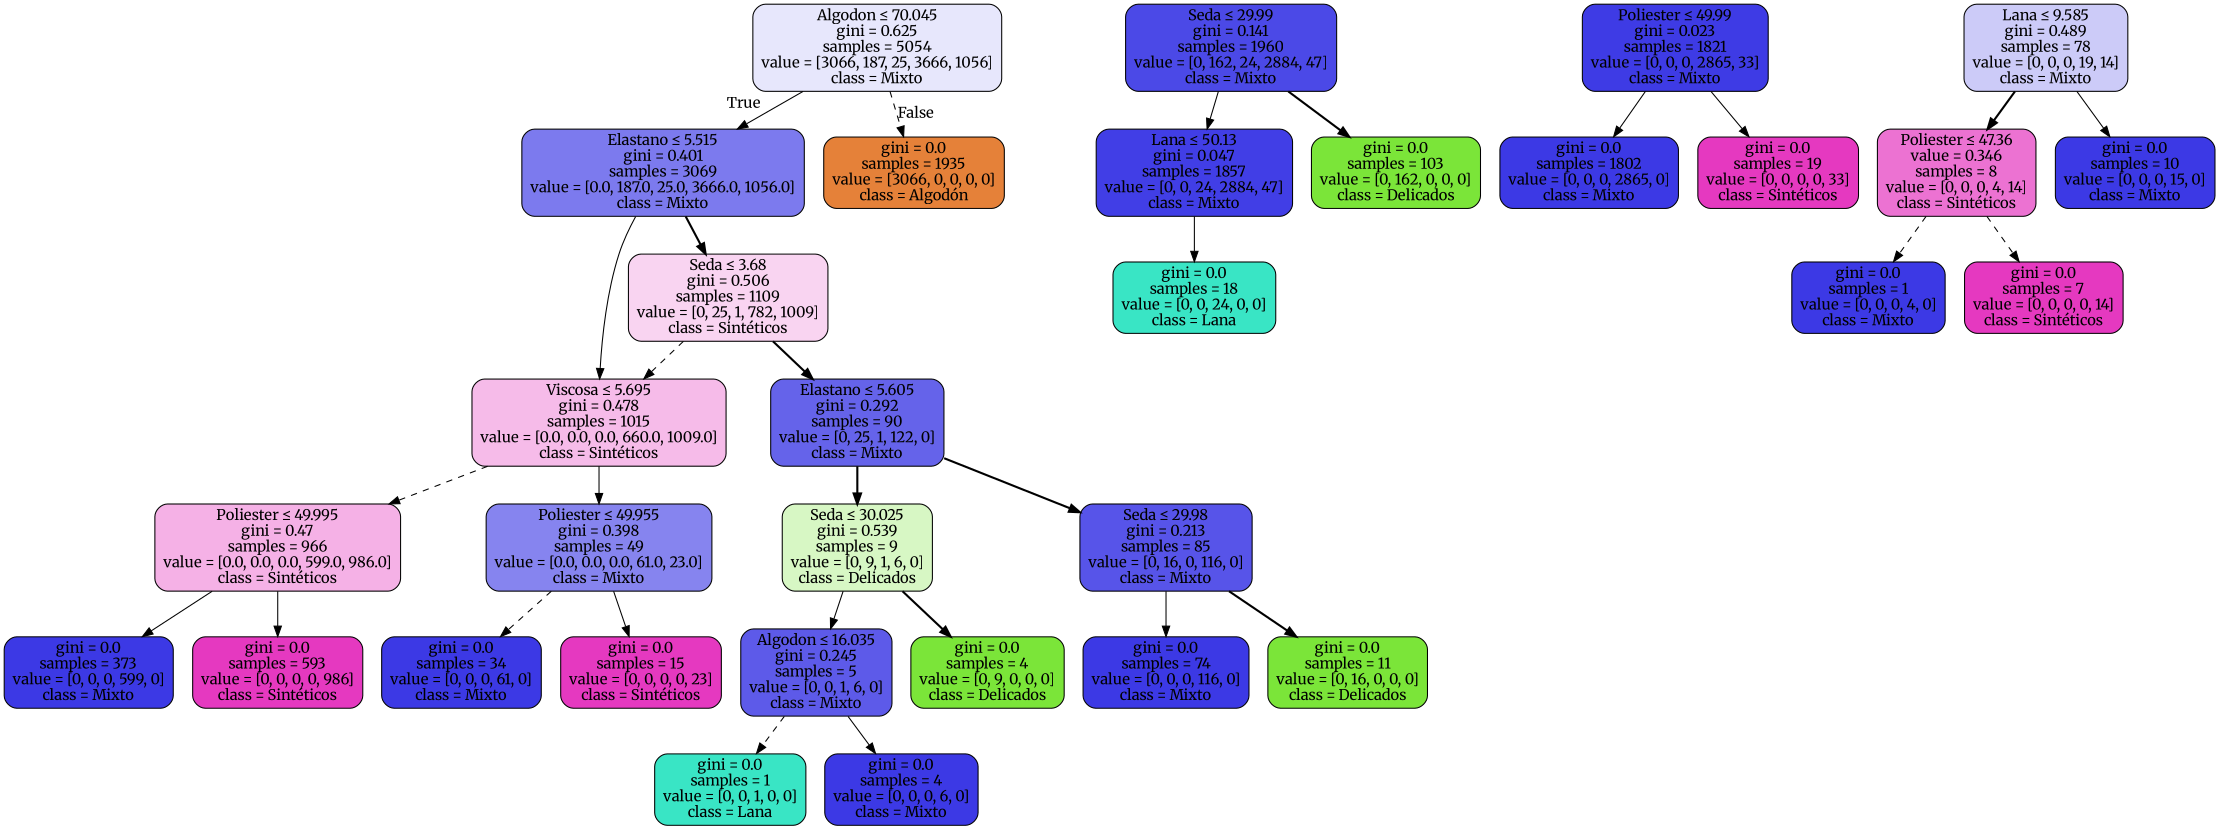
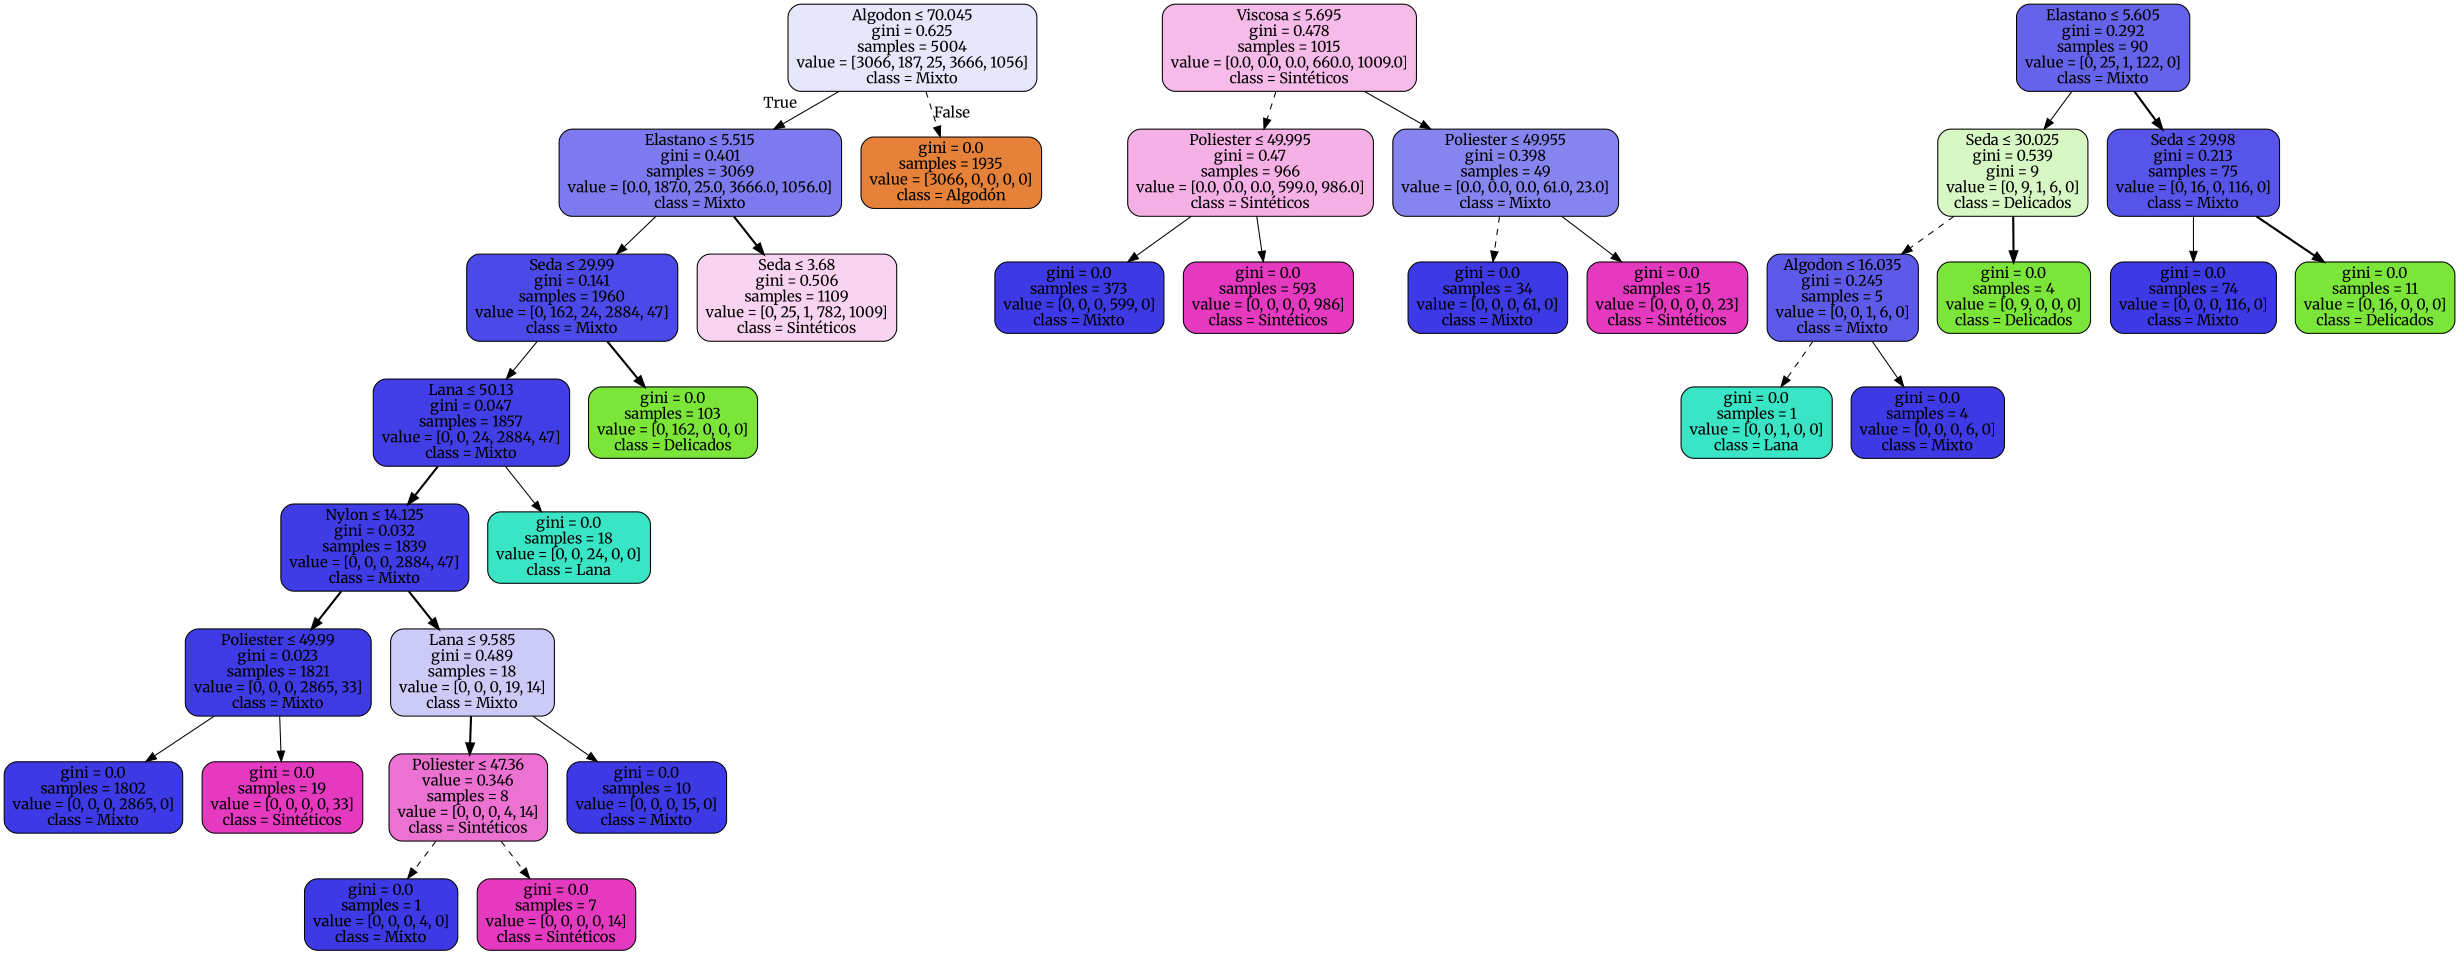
  digraph {
    fontname=Merriweather
    node [color=black fillcolor="#3c39e5" fontname=Merriweather shape=box style="filled, rounded"]
    edge [fontname=Merriweather style=solid]
-   n1 [fillcolor="#e7e7fc" label=<Algodon &le; 70.045<br/>gini = 0.625<br/>samples = 5054<br/>value = [3066, 187, 25, 3666, 1056]<br/>class = Mixto>]
+   n1 [fillcolor="#e7e7fc" label=<Algodon &le; 70.045<br/>gini = 0.625<br/>samples = 5004<br/>value = [3066, 187, 25, 3666, 1056]<br/>class = Mixto>]
    n2 [fillcolor="#7c7aee" label=<Elastano &le; 5.515<br/>gini = 0.401<br/>samples = 3069<br/>value = [0.0, 187.0, 25.0, 3666.0, 1056.0]<br/>class = Mixto>]
    n3 [fillcolor="#e58139" label=<gini = 0.0<br/>samples = 1935<br/>value = [3066, 0, 0, 0, 0]<br/>class = Algodón>]
    n4 [fillcolor="#4b49e7" label=<Seda &le; 29.99<br/>gini = 0.141<br/>samples = 1960<br/>value = [0, 162, 24, 2884, 47]<br/>class = Mixto>]
    n5 [fillcolor="#f9d4f1" label=<Seda &le; 3.68<br/>gini = 0.506<br/>samples = 1109<br/>value = [0, 25, 1, 782, 1009]<br/>class = Sintéticos>]
    n6 [fillcolor="#413ee6" label=<Lana &le; 50.13<br/>gini = 0.047<br/>samples = 1857<br/>value = [0, 0, 24, 2884, 47]<br/>class = Mixto>]
    n7 [fillcolor="#7be539" label=<gini = 0.0<br/>samples = 103<br/>value = [0, 162, 0, 0, 0]<br/>class = Delicados>]
    n8 [fillcolor="#f6bbe9" label=<Viscosa &le; 5.695<br/>gini = 0.478<br/>samples = 1015<br/>value = [0.0, 0.0, 0.0, 660.0, 1009.0]<br/>class = Sintéticos>]
    n9 [fillcolor="#6563ea" label=<Elastano &le; 5.605<br/>gini = 0.292<br/>samples = 90<br/>value = [0, 25, 1, 122, 0]<br/>class = Mixto>]
+   n10 [fillcolor="#3f3ce5" label=<Nylon &le; 14.125<br/>gini = 0.032<br/>samples = 1839<br/>value = [0, 0, 0, 2884, 47]<br/>class = Mixto>]
    n11 [fillcolor="#39e5c5" label=<gini = 0.0<br/>samples = 18<br/>value = [0, 0, 24, 0, 0]<br/>class = Lana>]
    n12 [fillcolor="#3e3be5" label=<Poliester &le; 49.99<br/>gini = 0.023<br/>samples = 1821<br/>value = [0, 0, 0, 2865, 33]<br/>class = Mixto>]
-   n13 [fillcolor="#cccbf8" label=<Lana &le; 9.585<br/>gini = 0.489<br/>samples = 78<br/>value = [0, 0, 0, 19, 14]<br/>class = Mixto>]
+   n13 [fillcolor="#cccbf8" label=<Lana &le; 9.585<br/>gini = 0.489<br/>samples = 18<br/>value = [0, 0, 0, 19, 14]<br/>class = Mixto>]
    n14 [label=<gini = 0.0<br/>samples = 1802<br/>value = [0, 0, 0, 2865, 0]<br/>class = Mixto>]
    n15 [fillcolor="#e539c0" label=<gini = 0.0<br/>samples = 19<br/>value = [0, 0, 0, 0, 33]<br/>class = Sintéticos>]
    n16 [fillcolor="#ec72d2" label=<Poliester &le; 47.36<br/>value = 0.346<br/>samples = 8<br/>value = [0, 0, 0, 4, 14]<br/>class = Sintéticos>]
    n17 [label=<gini = 0.0<br/>samples = 10<br/>value = [0, 0, 0, 15, 0]<br/>class = Mixto>]
    n18 [label=<gini = 0.0<br/>samples = 1<br/>value = [0, 0, 0, 4, 0]<br/>class = Mixto>]
    n19 [fillcolor="#e539c0" label=<gini = 0.0<br/>samples = 7<br/>value = [0, 0, 0, 0, 14]<br/>class = Sintéticos>]
    n20 [fillcolor="#f5b1e6" label=<Poliester &le; 49.995<br/>gini = 0.47<br/>samples = 966<br/>value = [0.0, 0.0, 0.0, 599.0, 986.0]<br/>class = Sintéticos>]
    n21 [fillcolor="#8684ef" label=<Poliester &le; 49.955<br/>gini = 0.398<br/>samples = 49<br/>value = [0.0, 0.0, 0.0, 61.0, 23.0]<br/>class = Mixto>]
-   n22 [fillcolor="#d7f7c4" label=<Seda &le; 30.025<br/>gini = 0.539<br/>samples = 9<br/>value = [0, 9, 1, 6, 0]<br/>class = Delicados>]
-   n23 [fillcolor="#5754e9" label=<Seda &le; 29.98<br/>gini = 0.213<br/>samples = 85<br/>value = [0, 16, 0, 116, 0]<br/>class = Mixto>]
+   n22 [fillcolor="#d7f7c4" label=<Seda &le; 30.025<br/>gini = 0.539<br/>gini = 9<br/>value = [0, 9, 1, 6, 0]<br/>class = Delicados>]
+   n23 [fillcolor="#5754e9" label=<Seda &le; 29.98<br/>gini = 0.213<br/>samples = 75<br/>value = [0, 16, 0, 116, 0]<br/>class = Mixto>]
    n24 [label=<gini = 0.0<br/>samples = 373<br/>value = [0, 0, 0, 599, 0]<br/>class = Mixto>]
    n25 [fillcolor="#e539c0" label=<gini = 0.0<br/>samples = 593<br/>value = [0, 0, 0, 0, 986]<br/>class = Sintéticos>]
    n26 [label=<gini = 0.0<br/>samples = 34<br/>value = [0, 0, 0, 61, 0]<br/>class = Mixto>]
    n27 [fillcolor="#e539c0" label=<gini = 0.0<br/>samples = 15<br/>value = [0, 0, 0, 0, 23]<br/>class = Sintéticos>]
    n28 [fillcolor="#5d5ae9" label=<Algodon &le; 16.035<br/>gini = 0.245<br/>samples = 5<br/>value = [0, 0, 1, 6, 0]<br/>class = Mixto>]
    n29 [fillcolor="#7be539" label=<gini = 0.0<br/>samples = 4<br/>value = [0, 9, 0, 0, 0]<br/>class = Delicados>]
    n30 [label=<gini = 0.0<br/>samples = 74<br/>value = [0, 0, 0, 116, 0]<br/>class = Mixto>]
    n31 [fillcolor="#7be539" label=<gini = 0.0<br/>samples = 11<br/>value = [0, 16, 0, 0, 0]<br/>class = Delicados>]
    n32 [fillcolor="#39e5c5" label=<gini = 0.0<br/>samples = 1<br/>value = [0, 0, 1, 0, 0]<br/>class = Lana>]
    n33 [label=<gini = 0.0<br/>samples = 4<br/>value = [0, 0, 0, 6, 0]<br/>class = Mixto>]
    n1 -> n2 [headlabel=True labelangle=45 labeldistance=2.5]
    n1 -> n3 [headlabel=False labelangle=-45 labeldistance=2.5 style=dashed]
-   n2 -> n8
+   n2 -> n4
    n2 -> n5 [style=bold]
    n4 -> n6
    n4 -> n7 [style=bold]
-   n5 -> n8 [style=dashed]
-   n5 -> n9 [style=bold]
+   n6 -> n10 [style=bold]
    n6 -> n11
    n8 -> n20 [style=dashed]
    n8 -> n21
-   n9 -> n22 [style=bold]
+   n9 -> n22
    n9 -> n23 [style=bold]
+   n10 -> n12 [style=bold]
+   n10 -> n13 [style=bold]
    n12 -> n14
    n12 -> n15
    n13 -> n16 [style=bold]
    n13 -> n17
    n16 -> n18 [style=dashed]
    n16 -> n19 [style=dashed]
    n20 -> n24
    n20 -> n25
    n21 -> n26 [style=dashed]
    n21 -> n27
-   n22 -> n28
+   n22 -> n28 [style=dashed]
    n22 -> n29 [style=bold]
    n23 -> n30
    n23 -> n31 [style=bold]
    n28 -> n32 [style=dashed]
    n28 -> n33
  }
